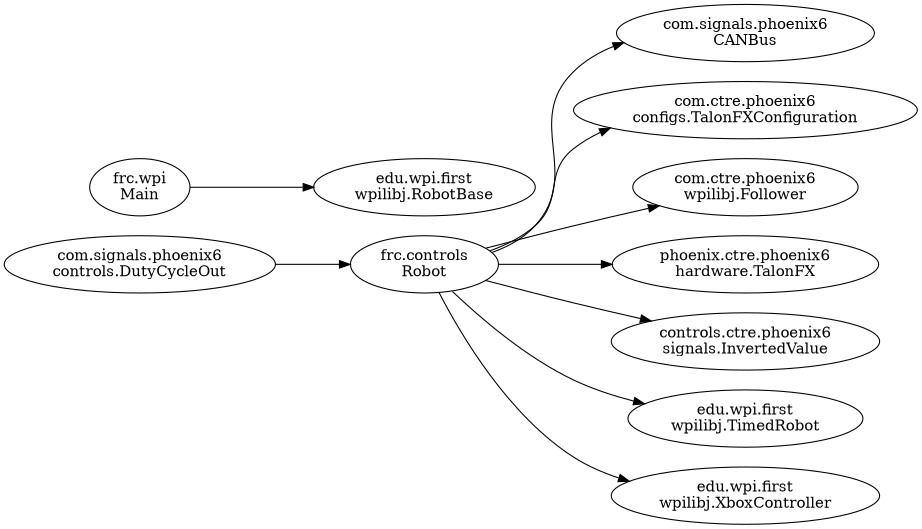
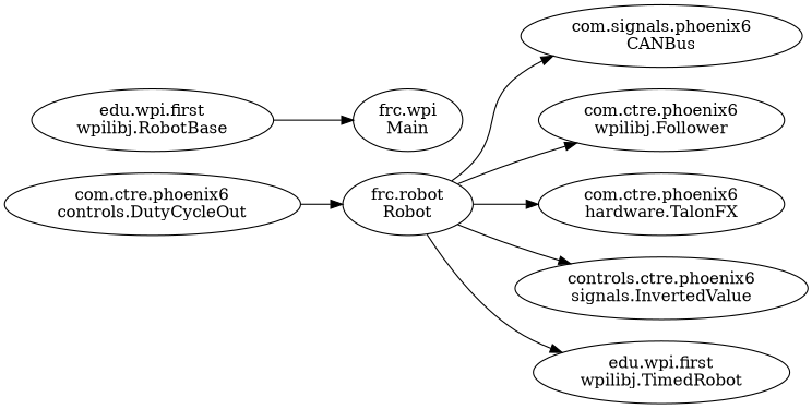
  digraph {
    constraint=false
    rankdir=LR
    n1 [label="com.signals.phoenix6\nCANBus"]
-   n2 [label="com.ctre.phoenix6\nconfigs.TalonFXConfiguration"]
-   n3 [label="com.signals.phoenix6\ncontrols.DutyCycleOut"]
-   n4 [label="frc.controls\nRobot"]
+   n3 [label="com.ctre.phoenix6\ncontrols.DutyCycleOut"]
+   n4 [label="frc.robot\nRobot"]
    n5 [label="com.ctre.phoenix6\nwpilibj.Follower"]
-   n6 [label="phoenix.ctre.phoenix6\nhardware.TalonFX"]
+   n6 [label="com.ctre.phoenix6\nhardware.TalonFX"]
    n7 [label="controls.ctre.phoenix6\nsignals.InvertedValue"]
    n8 [label="edu.wpi.first\nwpilibj.RobotBase"]
    n9 [label="edu.wpi.first\nwpilibj.TimedRobot"]
-   n10 [label="edu.wpi.first\nwpilibj.XboxController"]
    n11 [label="frc.wpi\nMain"]
    n3 -> n4
    n4 -> n1
-   n4 -> n2
    n4 -> n5
    n4 -> n6
    n4 -> n7
    n4 -> n9
-   n4 -> n10
-   n11 -> n8
+   n8 -> n11
  }
